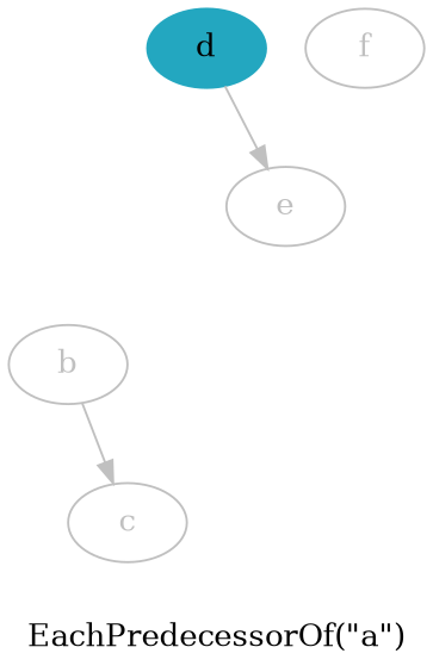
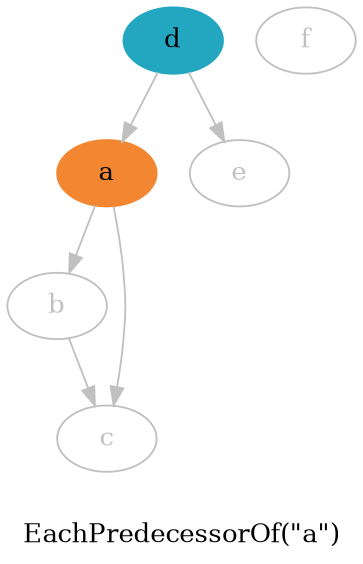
  digraph {
    label="EachPredecessorOf(\"a\")"
    node [color=grey fontcolor=grey]
    edge [color=grey]
+   a [color="#F38630" fontcolor=black style=filled]
    b
    c
    d [color="#23A7C0" fontcolor=black style=filled]
    e
    f
+   a -> b
+   a -> c
    b -> c
+   d -> a
    d -> e
  }
